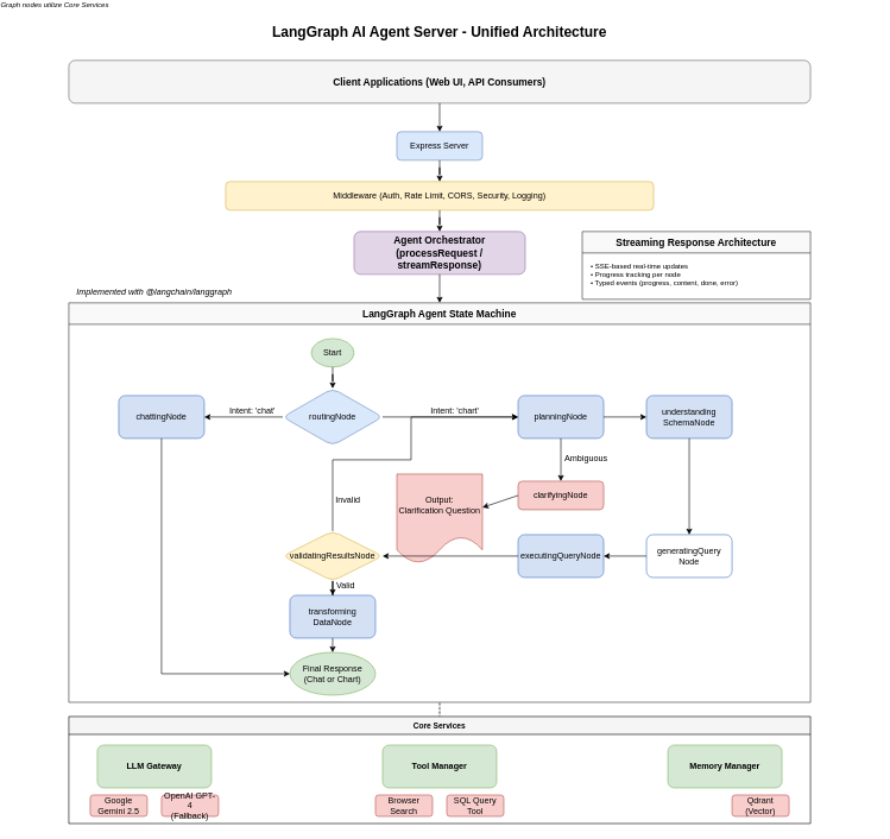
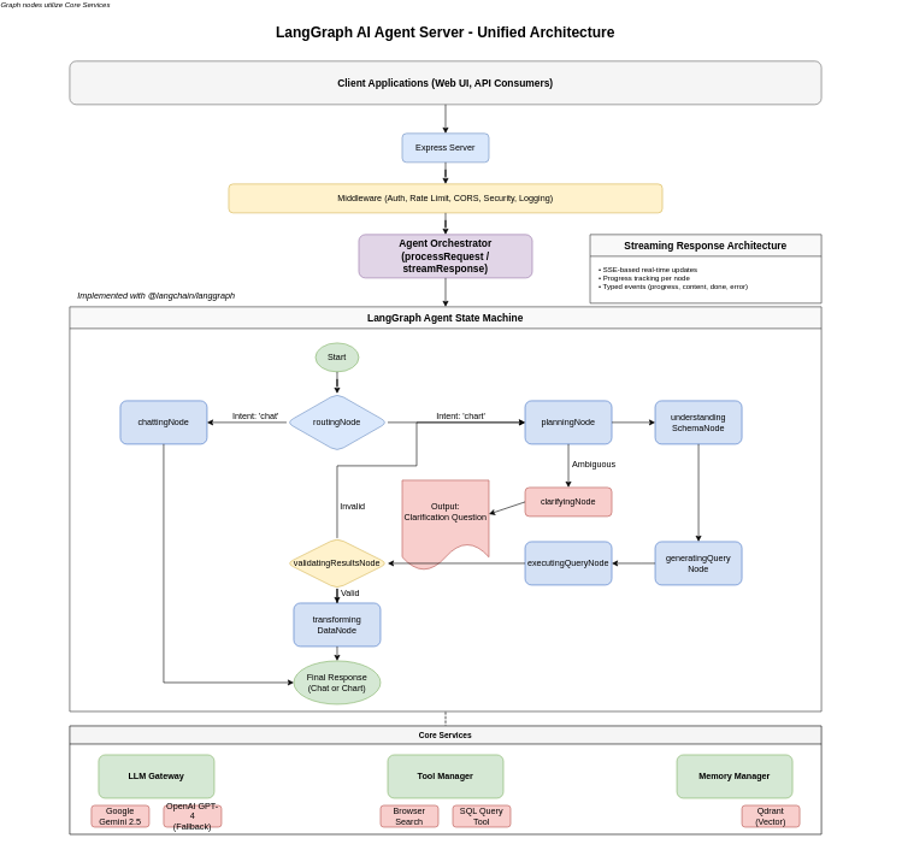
  <mxCell id="0" />
  <mxCell id="1" parent="0" />
  <mxCell id="2" value="LangGraph AI Agent Server - Unified Architecture" style="text;html=1;strokeColor=none;fillColor=none;align=center;verticalAlign=middle;whiteSpace=wrap;rounded=0;fontSize=20;fontStyle=1" parent="1" vertex="1"><mxGeometry x="290" y="20" width="500" height="40" as="geometry" /></mxCell>
  <mxCell id="3" value="Client Applications (Web UI, API Consumers)" style="rounded=1;whiteSpace=wrap;html=1;fillColor=#f5f5f5;strokeColor=#666666;fontStyle=1;fontSize=14;" parent="1" vertex="1"><mxGeometry x="20" y="80" width="1040" height="60" as="geometry" /></mxCell>
  <mxCell id="4" value="Express Server" style="rounded=1;whiteSpace=wrap;html=1;fillColor=#dae8fc;strokeColor=#6c8ebf;fontSize=12;" parent="1" vertex="1"><mxGeometry x="480" y="180" width="120" height="40" as="geometry" /></mxCell>
  <mxCell id="5" value="Middleware (Auth, Rate Limit, CORS, Security, Logging)" style="rounded=1;whiteSpace=wrap;html=1;fillColor=#fff2cc;strokeColor=#d6b656;" parent="1" vertex="1"><mxGeometry x="240" y="250" width="600" height="40" as="geometry" /></mxCell>
  <mxCell id="6" value="Agent Orchestrator&#10;(processRequest / streamResponse)" style="rounded=1;whiteSpace=wrap;html=1;fillColor=#e1d5e7;strokeColor=#9673a6;fontSize=14;fontStyle=1" parent="1" vertex="1"><mxGeometry x="420" y="320" width="240" height="60" as="geometry" /></mxCell>
  <mxCell id="7" value="Core Services" style="swimlane;startSize=25;fillColor=#f5f5f5;fontSize=11;" parent="1" vertex="1"><mxGeometry x="20" y="1000" width="1040" height="150" as="geometry" /></mxCell>
  <mxCell id="8" value="LLM Gateway" style="rounded=1;whiteSpace=wrap;html=1;fillColor=#d5e8d4;strokeColor=#82b366;fontSize=12;fontStyle=1" parent="7" vertex="1"><mxGeometry x="40" y="40" width="160" height="60" as="geometry" /></mxCell>
  <mxCell id="9" value="Google Gemini 2.5" style="rounded=1;whiteSpace=wrap;html=1;fillColor=#f8cecc;strokeColor=#b85450;" parent="7" vertex="1"><mxGeometry x="30" y="110" width="80" height="30" as="geometry" /></mxCell>
  <mxCell id="10" value="OpenAI GPT-4&#10;(Fallback)" style="rounded=1;whiteSpace=wrap;html=1;fillColor=#f8cecc;strokeColor=#b85450;" parent="7" vertex="1"><mxGeometry x="130" y="110" width="80" height="30" as="geometry" /></mxCell>
  <mxCell id="11" value="Tool Manager" style="rounded=1;whiteSpace=wrap;html=1;fillColor=#d5e8d4;strokeColor=#82b366;fontSize=12;fontStyle=1" parent="7" vertex="1"><mxGeometry x="440" y="40" width="160" height="60" as="geometry" /></mxCell>
  <mxCell id="12" value="Browser Search" style="rounded=1;whiteSpace=wrap;html=1;fillColor=#f8cecc;strokeColor=#b85450;" parent="7" vertex="1"><mxGeometry x="430" y="110" width="80" height="30" as="geometry" /></mxCell>
  <mxCell id="13" value="SQL Query Tool" style="rounded=1;whiteSpace=wrap;html=1;fillColor=#f8cecc;strokeColor=#b85450;" parent="7" vertex="1"><mxGeometry x="530" y="110" width="80" height="30" as="geometry" /></mxCell>
  <mxCell id="14" value="Memory Manager" style="rounded=1;whiteSpace=wrap;html=1;fillColor=#d5e8d4;strokeColor=#82b366;fontSize=12;fontStyle=1" parent="7" vertex="1"><mxGeometry x="840" y="40" width="160" height="60" as="geometry" /></mxCell>
  <mxCell id="15" value="Qdrant (Vector)" style="rounded=1;whiteSpace=wrap;html=1;fillColor=#f8cecc;strokeColor=#b85450;" parent="7" vertex="1"><mxGeometry x="930" y="110" width="80" height="30" as="geometry" /></mxCell>
  <mxCell id="16" value="LangGraph Agent State Machine" style="swimlane;startSize=30;fontStyle=1;fontSize=14;fillColor=#f9f9f9;strokeColor=#333333;" parent="1" vertex="1"><mxGeometry x="20" y="420" width="1040" height="560" as="geometry" /></mxCell>
  <mxCell id="17" value="Start" style="ellipse;whiteSpace=wrap;html=1;fillColor=#d5e8d4;strokeColor=#82b366;" parent="16" vertex="1"><mxGeometry x="340" y="50" width="60" height="40" as="geometry" /></mxCell>
  <mxCell id="18" value="routingNode" style="rhombus;whiteSpace=wrap;html=1;rounded=1;fillColor=#dae8fc;strokeColor=#6c8ebf;" parent="16" vertex="1"><mxGeometry x="300" y="120" width="140" height="80" as="geometry" /></mxCell>
  <mxCell id="19" value="chattingNode" style="rounded=1;whiteSpace=wrap;html=1;fillColor=#d4e1f5;strokeColor=#4472C4;" parent="16" vertex="1"><mxGeometry x="70" y="130" width="120" height="60" as="geometry" /></mxCell>
  <mxCell id="20" value="planningNode" style="rounded=1;whiteSpace=wrap;html=1;fillColor=#d4e1f5;strokeColor=#4472C4;" parent="16" vertex="1"><mxGeometry x="630" y="130" width="120" height="60" as="geometry" /></mxCell>
  <mxCell id="21" value="understanding&lt;br&gt;SchemaNode" style="rounded=1;whiteSpace=wrap;html=1;fillColor=#d4e1f5;strokeColor=#4472C4;" parent="16" vertex="1"><mxGeometry x="810" y="130" width="120" height="60" as="geometry" /></mxCell>
- <mxCell id="22" value="generatingQuery&lt;br&gt;Node" style="rounded=1;whiteSpace=wrap;html=1;fillColor=#ffffff;strokeColor=#4472C4;" parent="16" vertex="1"><mxGeometry x="810" y="325" width="120" height="60" as="geometry" /></mxCell>
+ <mxCell id="22" value="generatingQuery&lt;br&gt;Node" style="rounded=1;whiteSpace=wrap;html=1;fillColor=#d4e1f5;strokeColor=#4472C4;" parent="16" vertex="1"><mxGeometry x="810" y="325" width="120" height="60" as="geometry" /></mxCell>
  <mxCell id="23" value="executingQueryNode" style="rounded=1;whiteSpace=wrap;html=1;fillColor=#d4e1f5;strokeColor=#4472C4;" parent="16" vertex="1"><mxGeometry x="630" y="325" width="120" height="60" as="geometry" /></mxCell>
  <mxCell id="24" value="validatingResultsNode" style="rhombus;whiteSpace=wrap;html=1;rounded=1;fillColor=#fff2cc;strokeColor=#d6b656;" parent="16" vertex="1"><mxGeometry x="300" y="320" width="140" height="70" as="geometry" /></mxCell>
  <mxCell id="25" value="transforming&lt;br&gt;DataNode" style="rounded=1;whiteSpace=wrap;html=1;fillColor=#d4e1f5;strokeColor=#4472C4;" parent="16" vertex="1"><mxGeometry x="310" y="410" width="120" height="60" as="geometry" /></mxCell>
  <mxCell id="26" value="Output:&#10;Clarification Question" style="shape=document;whiteSpace=wrap;html=1;boundedLbl=1;fillColor=#f8cecc;strokeColor=#b85450;" parent="16" vertex="1"><mxGeometry x="460" y="240" width="120" height="125" as="geometry" /></mxCell>
  <mxCell id="27" value="Final Response&#10;(Chat or Chart)" style="ellipse;whiteSpace=wrap;html=1;fillColor=#d5e8d4;strokeColor=#82b366;" parent="16" vertex="1"><mxGeometry x="310" y="490" width="120" height="60" as="geometry" /></mxCell>
  <mxCell id="28" style="edgeStyle=orthogonalEdgeStyle;rounded=0;orthogonalLoop=1;jettySize=auto;html=1;endArrow=classic;endFill=1;" parent="16" source="17" target="18" edge="1"><mxGeometry relative="1" as="geometry" /></mxCell>
  <mxCell id="29" style="edgeStyle=orthogonalEdgeStyle;rounded=0;orthogonalLoop=1;jettySize=auto;html=1;endArrow=classic;endFill=1;" parent="16" source="18" target="19" edge="1"><mxGeometry relative="1" as="geometry"><mxPoint as="offset" /><mxPoint x="230" y="160" as="sourcePoint" /></mxGeometry></mxCell>
  <mxCell id="30" value="Intent: 'chat'" style="text;html=1;align=center;verticalAlign=middle;resizable=0;points=[];" parent="29" vertex="1" connectable="0"><mxGeometry x="-0.2" y="1" relative="1" as="geometry"><mxPoint y="-11" as="offset" /></mxGeometry></mxCell>
  <mxCell id="31" style="edgeStyle=orthogonalEdgeStyle;rounded=0;orthogonalLoop=1;jettySize=auto;html=1;endArrow=classic;endFill=1;" parent="16" source="18" target="20" edge="1"><mxGeometry relative="1" as="geometry"><mxPoint x="460" y="160" as="sourcePoint" /></mxGeometry></mxCell>
  <mxCell id="32" value="Intent: 'chart'" style="text;html=1;align=center;verticalAlign=middle;resizable=0;points=[];" parent="31" vertex="1" connectable="0"><mxGeometry x="0.2" y="1" relative="1" as="geometry"><mxPoint x="-14" y="-9" as="offset" /></mxGeometry></mxCell>
  <mxCell id="33" style="edgeStyle=orthogonalEdgeStyle;rounded=0;orthogonalLoop=1;jettySize=auto;html=1;endArrow=classic;endFill=1;" parent="16" source="19" target="27" edge="1"><mxGeometry relative="1" as="geometry"><Array as="points"><mxPoint x="130" y="520" /></Array></mxGeometry></mxCell>
  <mxCell id="34" style="edgeStyle=orthogonalEdgeStyle;rounded=0;orthogonalLoop=1;jettySize=auto;html=1;endArrow=classic;endFill=1;" parent="16" source="20" target="21" edge="1"><mxGeometry relative="1" as="geometry" /></mxCell>
  <mxCell id="35" style="edgeStyle=orthogonalEdgeStyle;rounded=0;orthogonalLoop=1;jettySize=auto;html=1;endArrow=classic;endFill=1;entryX=0.5;entryY=0;entryDx=0;entryDy=0;" parent="16" source="20" target="43" edge="1"><mxGeometry relative="1" as="geometry"><Array as="points" /></mxGeometry></mxCell>
  <mxCell id="36" value="Ambiguous" style="text;html=1;align=center;verticalAlign=middle;resizable=0;points=[];" parent="35" vertex="1" connectable="0"><mxGeometry x="650" y="210" as="geometry"><mxPoint x="74" y="8" as="offset" /></mxGeometry></mxCell>
  <mxCell id="37" style="edgeStyle=orthogonalEdgeStyle;rounded=0;orthogonalLoop=1;jettySize=auto;html=1;endArrow=classic;endFill=1;" parent="16" source="21" target="22" edge="1"><mxGeometry relative="1" as="geometry" /></mxCell>
  <mxCell id="38" style="edgeStyle=orthogonalEdgeStyle;rounded=0;orthogonalLoop=1;jettySize=auto;html=1;endArrow=classic;endFill=1;" parent="16" source="22" target="23" edge="1"><mxGeometry relative="1" as="geometry"><Array as="points"><mxPoint x="790" y="355" /><mxPoint x="790" y="355" /></Array></mxGeometry></mxCell>
  <mxCell id="39" style="edgeStyle=orthogonalEdgeStyle;rounded=0;orthogonalLoop=1;jettySize=auto;html=1;endArrow=classic;endFill=1;entryX=1;entryY=0.5;entryDx=0;entryDy=0;" parent="16" source="23" target="24" edge="1"><mxGeometry relative="1" as="geometry"><mxPoint x="430.0" y="355.0" as="targetPoint" /><Array as="points" /></mxGeometry></mxCell>
  <mxCell id="40" style="edgeStyle=orthogonalEdgeStyle;rounded=0;orthogonalLoop=1;jettySize=auto;html=1;endArrow=classic;endFill=1;" parent="16" source="24" target="25" edge="1"><mxGeometry relative="1" as="geometry" /></mxCell>
  <mxCell id="41" value="Valid" style="text;html=1;align=center;verticalAlign=middle;resizable=0;points=[];" parent="40" vertex="1" connectable="0"><mxGeometry x="650" y="390" as="geometry"><mxPoint x="-263" y="6" as="offset" /></mxGeometry></mxCell>
  <mxCell id="42" style="edgeStyle=orthogonalEdgeStyle;rounded=0;orthogonalLoop=1;jettySize=auto;html=1;endArrow=classic;endFill=1;" parent="16" source="25" target="27" edge="1"><mxGeometry relative="1" as="geometry"><Array as="points"><mxPoint x="360" y="490" /><mxPoint x="360" y="490" /></Array></mxGeometry></mxCell>
  <mxCell id="43" value="clarifyingNode" style="rounded=1;whiteSpace=wrap;html=1;fillColor=#f8cecc;strokeColor=#b85450;" parent="16" vertex="1"><mxGeometry x="630" y="250" width="120" height="40" as="geometry" /></mxCell>
  <mxCell id="44" value="" style="endArrow=classic;html=1;rounded=0;entryX=0;entryY=0.5;entryDx=0;entryDy=0;exitX=0.5;exitY=0;exitDx=0;exitDy=0;" edge="1" parent="16" source="24" target="20"><mxGeometry width="50" height="50" relative="1" as="geometry"><mxPoint x="320" y="380" as="sourcePoint" /><mxPoint x="370" y="330" as="targetPoint" /><Array as="points"><mxPoint x="370" y="220" /><mxPoint x="480" y="220" /><mxPoint x="480" y="160" /></Array></mxGeometry></mxCell>
  <mxCell id="45" value="" style="endArrow=classic;html=1;rounded=0;exitX=0;exitY=0.5;exitDx=0;exitDy=0;entryX=1;entryY=0.375;entryDx=0;entryDy=0;entryPerimeter=0;" edge="1" parent="16" source="43" target="26"><mxGeometry width="50" height="50" relative="1" as="geometry"><mxPoint x="470" y="380" as="sourcePoint" /><mxPoint x="520" y="330" as="targetPoint" /></mxGeometry></mxCell>
  <mxCell id="46" value="Invalid" style="text;html=1;align=center;verticalAlign=middle;resizable=0;points=[];" vertex="1" connectable="0" parent="16"><mxGeometry x="653" y="270" as="geometry"><mxPoint x="-263" y="6" as="offset" /></mxGeometry></mxCell>
  <mxCell id="47" style="edgeStyle=orthogonalEdgeStyle;rounded=0;orthogonalLoop=1;jettySize=auto;html=1;endArrow=classic;endFill=1;" parent="1" source="3" target="4" edge="1"><mxGeometry relative="1" as="geometry" /></mxCell>
  <mxCell id="48" style="edgeStyle=orthogonalEdgeStyle;rounded=0;orthogonalLoop=1;jettySize=auto;html=1;endArrow=classic;endFill=1;" parent="1" source="4" target="5" edge="1"><mxGeometry relative="1" as="geometry" /></mxCell>
  <mxCell id="49" style="edgeStyle=orthogonalEdgeStyle;rounded=0;orthogonalLoop=1;jettySize=auto;html=1;endArrow=classic;endFill=1;" parent="1" source="5" target="6" edge="1"><mxGeometry relative="1" as="geometry" /></mxCell>
  <mxCell id="50" style="edgeStyle=orthogonalEdgeStyle;rounded=0;orthogonalLoop=1;jettySize=auto;html=1;endArrow=classic;endFill=1;" parent="1" source="6" target="16" edge="1"><mxGeometry relative="1" as="geometry" /></mxCell>
  <mxCell id="51" style="edgeStyle=orthogonalEdgeStyle;rounded=0;orthogonalLoop=1;jettySize=auto;html=1;endArrow=none;endFill=0;dashed=1;strokeColor=#666666;" parent="1" source="16" target="7" edge="1"><mxGeometry relative="1" as="geometry" /></mxCell>
  <mxCell id="52" value="Graph nodes utilize Core Services" style="text;html=1;align=center;verticalAlign=middle;resizable=0;points=[];fontSize=10;fontStyle=2" parent="51" vertex="1" connectable="0"><mxGeometry x="-0.5" y="1" as="geometry" /></mxCell>
  <mxCell id="53" value="Implemented with @langchain/langgraph" style="text;html=1;strokeColor=none;fillColor=none;align=center;verticalAlign=middle;whiteSpace=wrap;rounded=0;fontSize=12;fontStyle=2" parent="1" vertex="1"><mxGeometry x="20" y="395" width="240" height="20" as="geometry" /></mxCell>
  <mxCell id="54" value="Streaming Response Architecture" style="swimlane;startSize=30;fontStyle=1;fontSize=14;fillColor=#f9f9f9;strokeColor=#333333;" parent="1" vertex="1"><mxGeometry x="740" y="320" width="320" height="95" as="geometry" /></mxCell>
  <mxCell id="55" value="• SSE-based real-time updates&#10;• Progress tracking per node&#10;• Typed events (progress, content, done, error)" style="text;html=1;strokeColor=none;fillColor=none;align=left;verticalAlign=middle;whiteSpace=wrap;rounded=0;fontSize=10;" parent="54" vertex="1"><mxGeometry x="10" y="40" width="400" height="40" as="geometry" /></mxCell>
